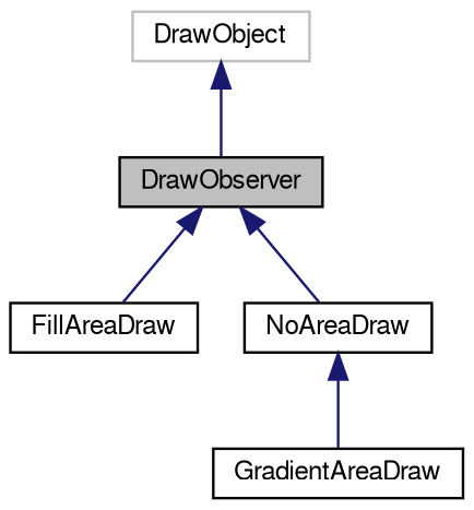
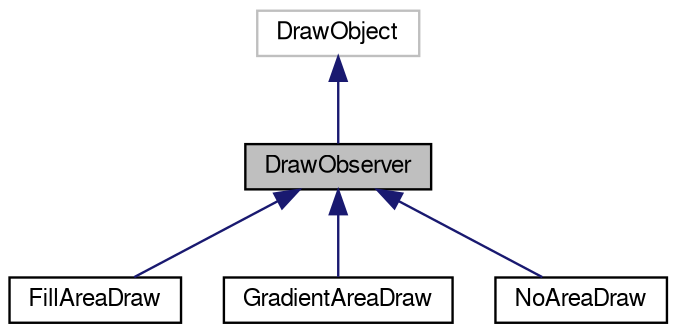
  digraph {
    node [color=black fontname=FreeSans fontsize=10 shape=record]
    edge [color=midnightblue dir=back fontname=FreeSans fontsize=10 labelfontname=FreeSans labelfontsize=10 style=solid]
    n1 [fillcolor=grey75 fontcolor=black height=0.2 label=DrawObserver style=filled width=0.4]
    n2 [height=0.2 label=FillAreaDraw width=0.4]
    n3 [height=0.2 label=GradientAreaDraw width=0.4]
    n4 [height=0.2 label=NoAreaDraw width=0.4]
    n5 [color=grey75 height=0.2 label=DrawObject width=0.4]
    n1 -> n2
-   n4 -> n3
+   n1 -> n3
    n1 -> n4
    n5 -> n1
  }
